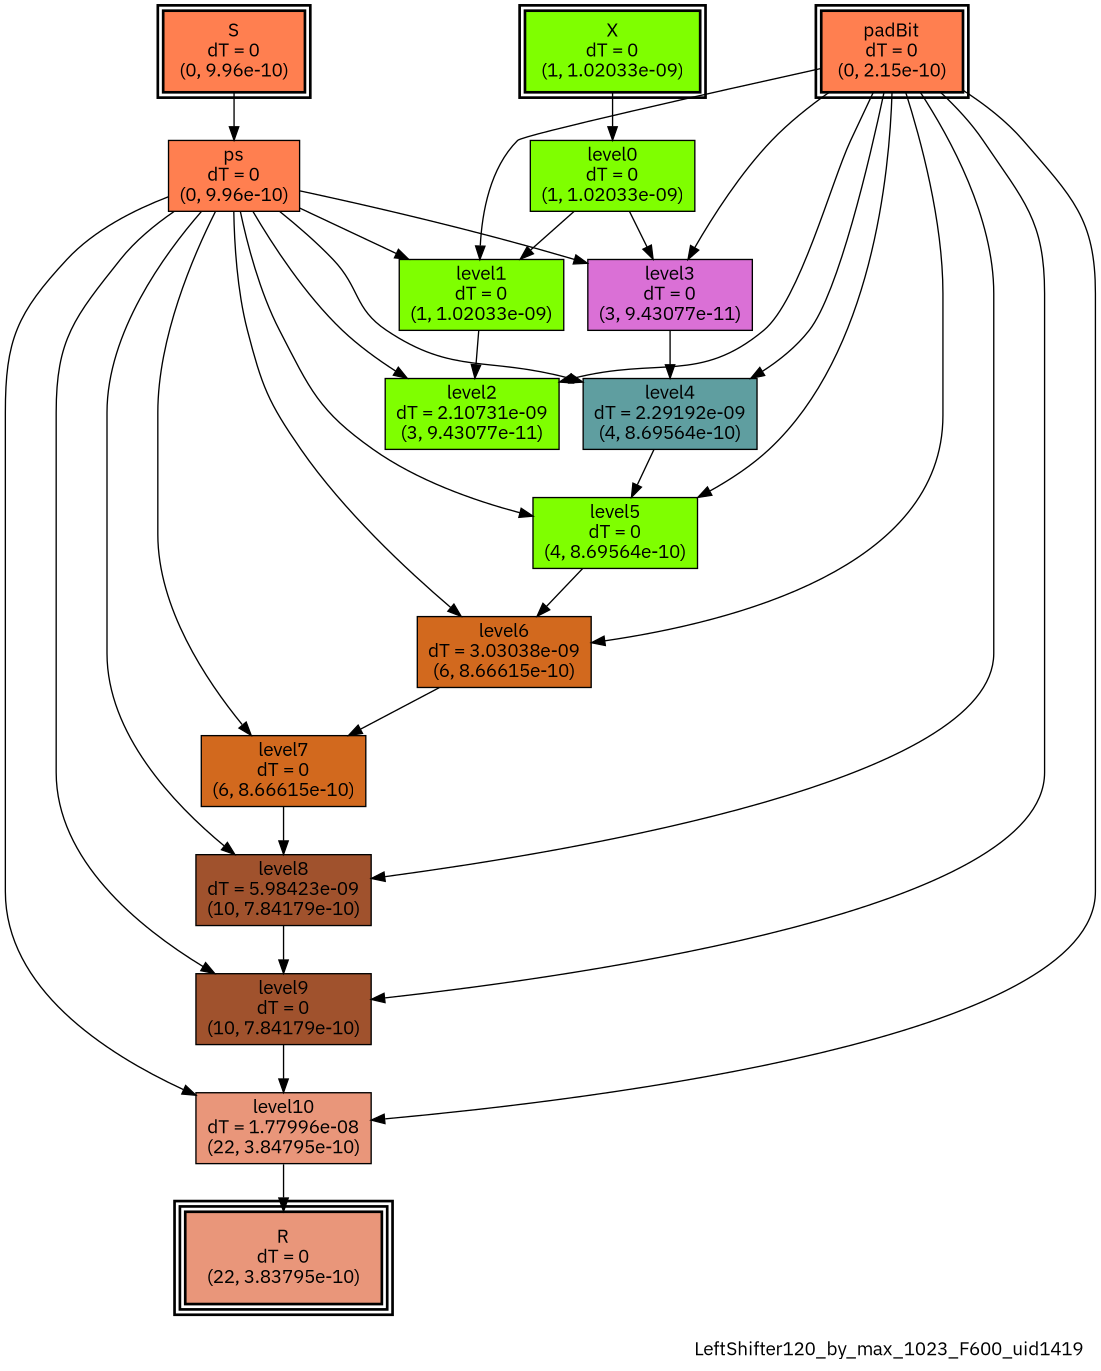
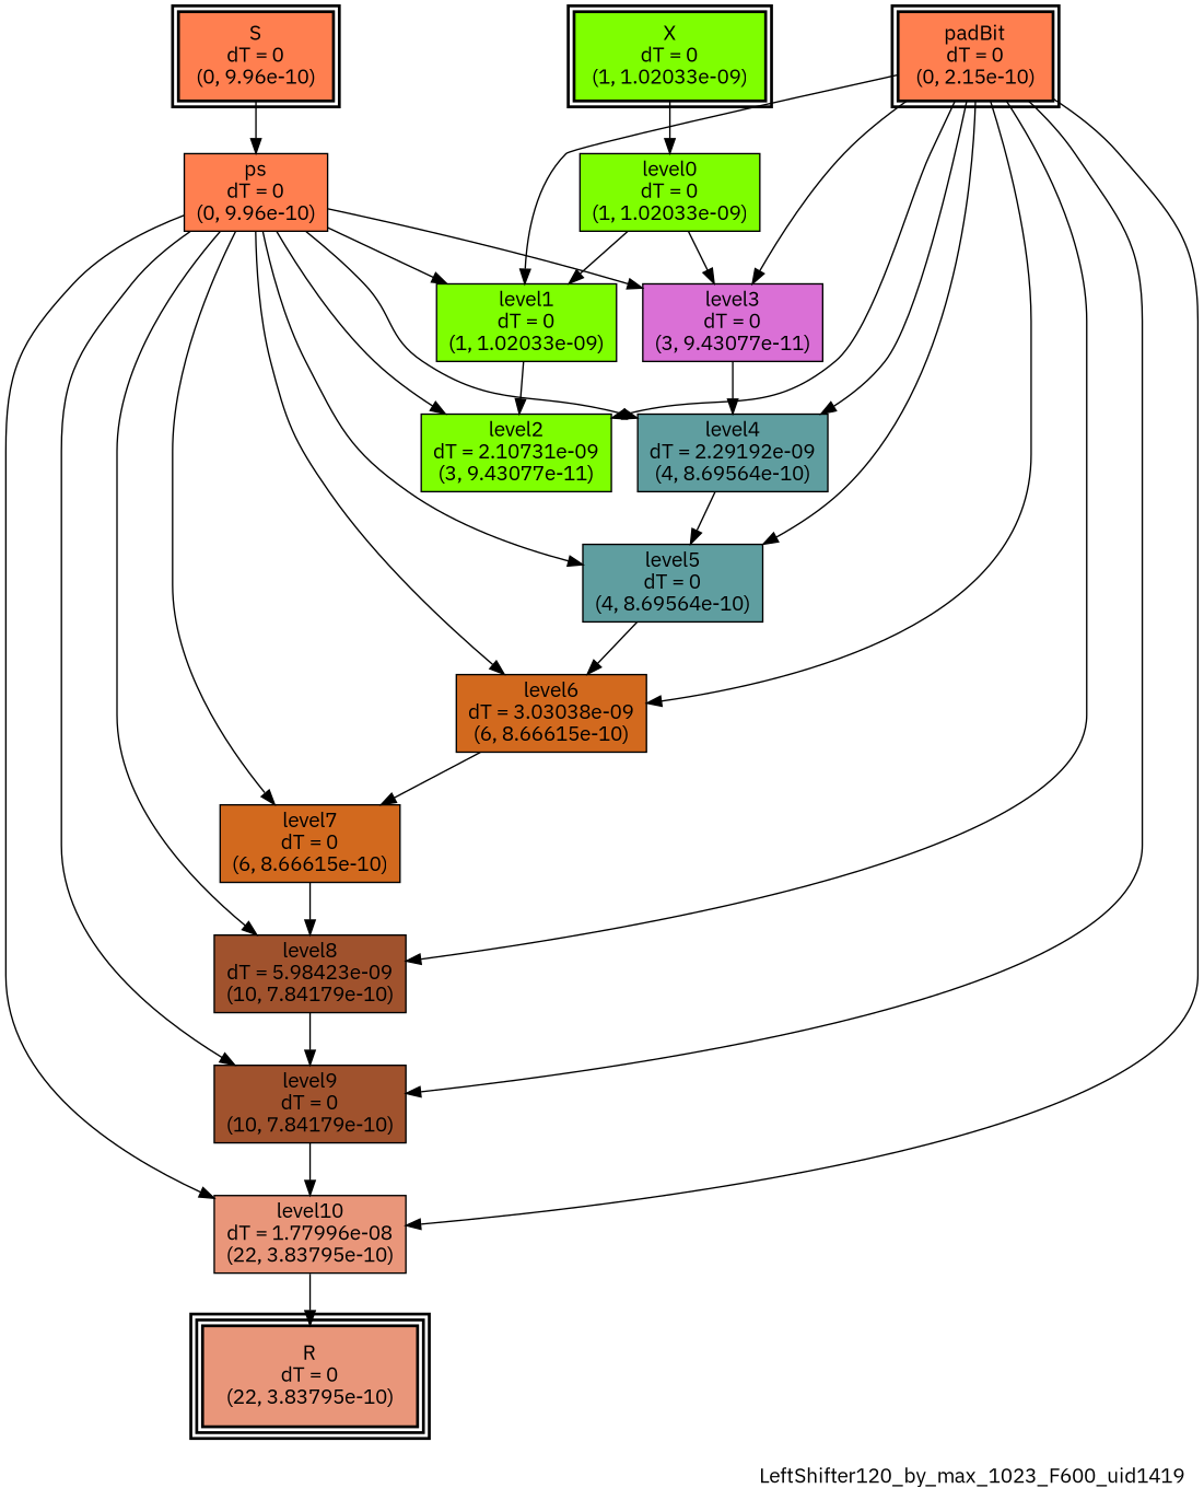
  digraph {
    fontname="IBM Plex Sans"
    label=LeftShifter120_by_max_1023_F600_uid1419
    labeljust=right
    labelloc=bottom
    nodesep=0.25
    ranksep=0.5
    node [color=black fillcolor=chartreuse fontname="IBM Plex Sans" peripheries=1 shape=box style=filled]
    edge [arrowhead=normal arrowsize=1.0 arrowtail=normal color=black dir=forward fontname="IBM Plex Sans"]
    n1 [label="X\ndT = 0\n(1, 1.02033e-09)" peripheries=2 style="bold, filled"]
    n2 [fillcolor=coral label="S\ndT = 0\n(0, 9.96e-10)" peripheries=2 style="bold, filled"]
    n3 [fillcolor=coral label="padBit\ndT = 0\n(0, 2.15e-10)" peripheries=2 style="bold, filled"]
    n4 [fillcolor=darksalmon label="R\ndT = 0\n(22, 3.83795e-10)" peripheries=3 style="bold, filled"]
    n5 [label="level0\ndT = 0\n(1, 1.02033e-09)"]
    n6 [fillcolor=coral label="ps\ndT = 0\n(0, 9.96e-10)"]
    n7 [label="level1\ndT = 0\n(1, 1.02033e-09)"]
    n8 [label="level2\ndT = 2.10731e-09\n(3, 9.43077e-11)"]
    n9 [fillcolor=orchid label="level3\ndT = 0\n(3, 9.43077e-11)"]
    n10 [fillcolor=cadetblue label="level4\ndT = 2.29192e-09\n(4, 8.69564e-10)"]
-   n11 [label="level5\ndT = 0\n(4, 8.69564e-10)"]
+   n11 [fillcolor=cadetblue label="level5\ndT = 0\n(4, 8.69564e-10)"]
    n12 [fillcolor=chocolate label="level6\ndT = 3.03038e-09\n(6, 8.66615e-10)"]
    n13 [fillcolor=sienna label="level8\ndT = 5.98423e-09\n(10, 7.84179e-10)"]
    n14 [fillcolor=sienna label="level9\ndT = 0\n(10, 7.84179e-10)"]
-   n15 [fillcolor=darksalmon label="level10\ndT = 1.77996e-08\n(22, 3.84795e-10)"]
+   n15 [fillcolor=darksalmon label="level10\ndT = 1.77996e-08\n(22, 3.83795e-10)"]
    n16 [fillcolor=chocolate label="level7\ndT = 0\n(6, 8.66615e-10)"]
    subgraph sub_1 {
      rank=same
      n1
      n2
      n3
    }
    subgraph sub_2 {
      rank=same
      n4
    }
    n1 -> n5
    n2 -> n6
    n3 -> n7
    n3 -> n8
    n3 -> n9
    n3 -> n10
    n3 -> n11
    n3 -> n12
    n3 -> n13
    n3 -> n14
    n3 -> n15
    n5 -> n7
    n5 -> n9
    n6 -> n7
    n6 -> n8
    n6 -> n9
    n6 -> n10
    n6 -> n11
    n6 -> n12
    n6 -> n13
    n6 -> n14
    n6 -> n15
    n6 -> n16
    n7 -> n8
    n9 -> n10
    n10 -> n11
    n11 -> n12
    n12 -> n16
    n13 -> n14
    n14 -> n15
    n15 -> n4
    n16 -> n13
  }
